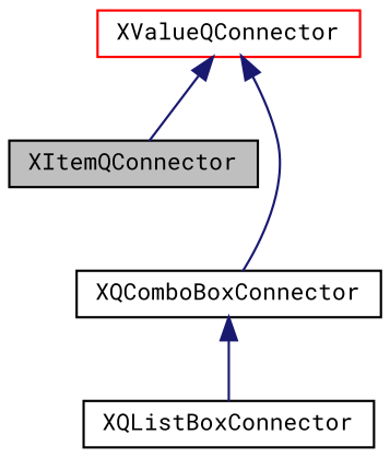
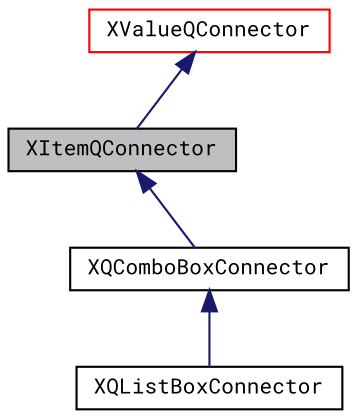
  digraph {
    fontname="Roboto Mono"
    node [color=black fillcolor=white fontname="Roboto Mono" fontsize=10 shape=record style=filled]
    edge [color=midnightblue dir=back fontname="Roboto Mono" fontsize=10 labelfontname="FreeSans.ttf" labelfontsize=10 style=solid]
    n1 [fillcolor=grey75 fontcolor=black height=0.2 label=XItemQConnector width=0.4]
    n2 [height=0.2 label=XQComboBoxConnector width=0.4]
    n3 [height=0.2 label=XQListBoxConnector width=0.4]
    n4 [color=red height=0.2 label=XValueQConnector width=0.4]
-   n4 -> n2
+   n1 -> n2
    n2 -> n3
    n4 -> n1
  }
